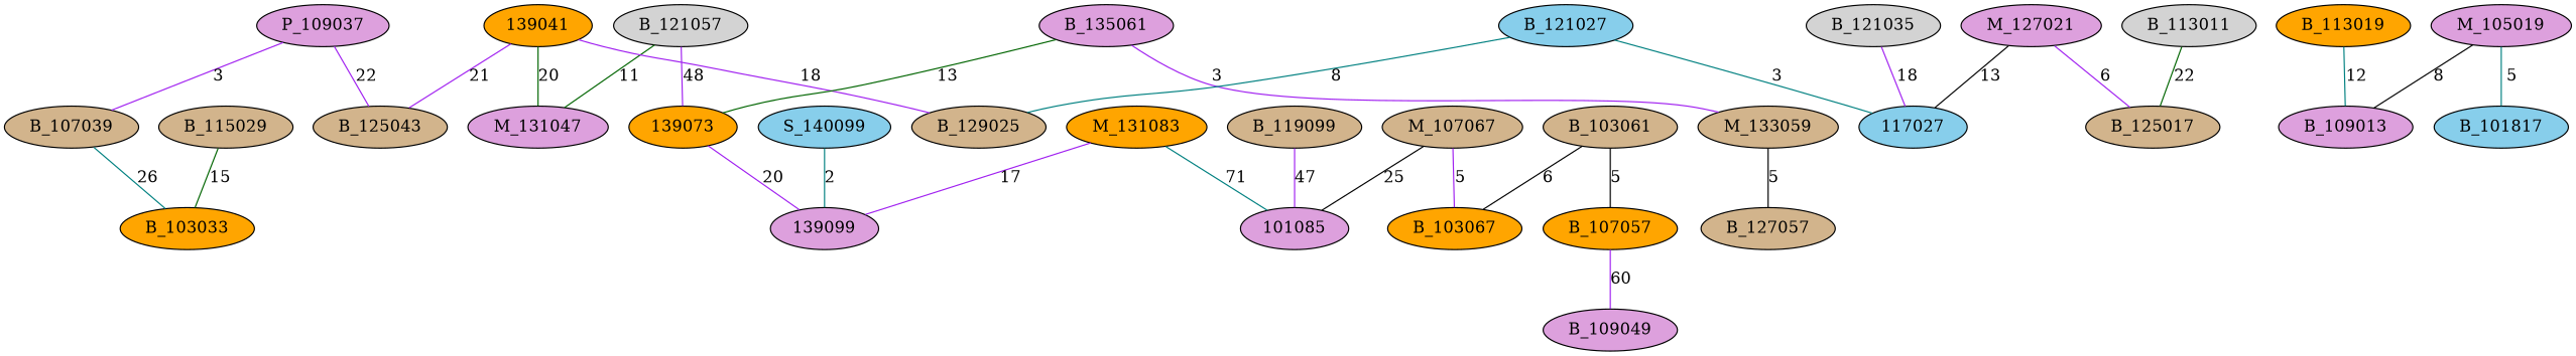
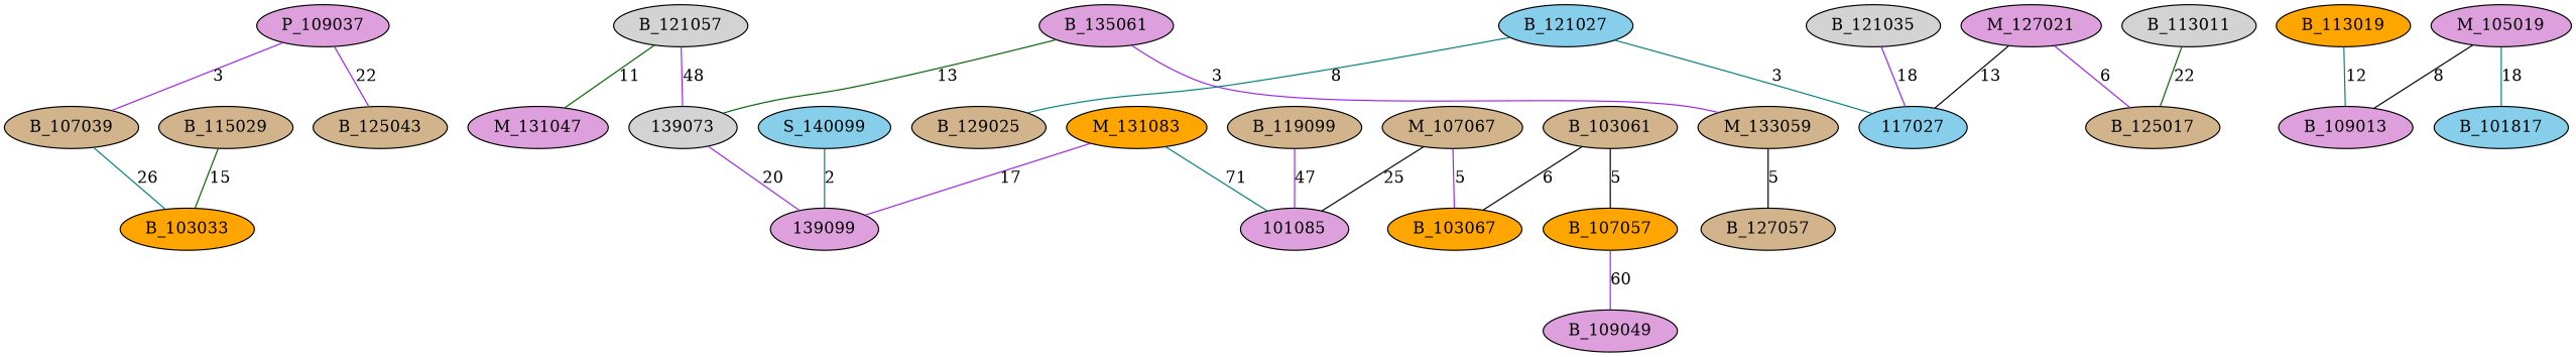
  graph {
    node [fillcolor=tan style=filled]
    edge [color=purple]
    P_109037 [fillcolor=plum]
    B_107039
    B_125043
    B_103033 [fillcolor=orange]
    B_103067 [fillcolor=orange]
    B_103061
    B_107057 [fillcolor=orange]
    B_109049 [fillcolor=plum]
    B_121057 [fillcolor=lightgrey]
-   139073 [fillcolor=orange]
+   139073 [fillcolor=lightgrey]
    M_131047 [fillcolor=plum]
    139099 [fillcolor=plum]
    B_113019 [fillcolor=orange]
    B_109013 [fillcolor=plum]
    B_115029
    M_107067
    101085 [fillcolor=plum]
    B_113011 [fillcolor=lightgrey]
    B_125017
-   139041 [fillcolor=orange]
    B_129025
    M_127021 [fillcolor=plum]
    117027 [fillcolor=skyblue]
    B_135061 [fillcolor=plum]
    M_133059
    B_127057
    S_140099 [fillcolor=skyblue]
    B_119099
    B_121027 [fillcolor=skyblue]
    M_131083 [fillcolor=orange]
    B_121035 [fillcolor=lightgrey]
    M_105019 [fillcolor=plum]
    n33 [fillcolor=skyblue label=B_101817]
    P_109037 -- B_107039 [label=3]
    P_109037 -- B_125043 [label=22]
    B_107039 -- B_103033 [color=teal label=26]
    B_103061 -- B_103067 [color=black label=6]
    B_103061 -- B_107057 [color=black label=5]
    B_107057 -- B_109049 [label=60]
    B_121057 -- 139073 [label=48]
    B_121057 -- M_131047 [color=darkgreen label=11]
    139073 -- 139099 [label=20]
    B_113019 -- B_109013 [color=teal label=12]
    B_115029 -- B_103033 [color=darkgreen label=15]
    M_107067 -- B_103067 [label=5]
    M_107067 -- 101085 [color=black label=25]
    B_113011 -- B_125017 [color=darkgreen label=22]
-   139041 -- B_125043 [label=21]
-   139041 -- M_131047 [color=darkgreen label=20]
-   139041 -- B_129025 [label=18]
    M_127021 -- B_125017 [label=6]
    M_127021 -- 117027 [color=black label=13]
    B_135061 -- 139073 [color=darkgreen label=13]
    B_135061 -- M_133059 [label=3]
    M_133059 -- B_127057 [color=black label=5]
    S_140099 -- 139099 [color=teal label=2]
    B_119099 -- 101085 [label=47]
    B_121027 -- B_129025 [color=teal label=8]
    B_121027 -- 117027 [color=teal label=3]
    M_131083 -- 139099 [label=17]
    M_131083 -- 101085 [color=teal label=71]
    B_121035 -- 117027 [label=18]
    M_105019 -- B_109013 [color=black label=8]
-   M_105019 -- n33 [color=teal label=5]
+   M_105019 -- n33 [color=teal label=18]
  }
